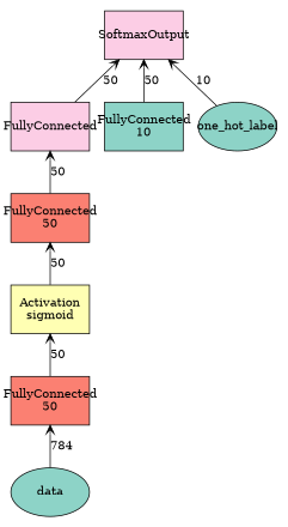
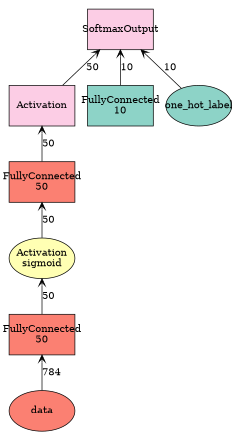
  digraph {
    node [fillcolor="#8dd3c7" fixedsize=true shape=box style=filled]
    edge [arrowtail=open dir=back]
-   n1 [height=0.8034 label=data shape=oval width=1.3]
+   n1 [fillcolor="#fb8072" height=0.8034 label=data shape=oval width=1.3]
    n2 [fillcolor="#fb8072" height=0.8034 label="FullyConnected\n50" width=1.3]
-   n3 [fillcolor="#ffffb3" height=0.8034 label="Activation\nsigmoid" width=1.3]
+   n3 [fillcolor="#ffffb3" height=0.8034 label="Activation\nsigmoid" shape=ellipse width=1.3]
    n4 [fillcolor="#fb8072" height=0.8034 label="FullyConnected\n50" width=1.3]
-   n5 [fillcolor="#fccde5" height=0.8034 label=FullyConnected width=1.3]
+   n5 [fillcolor="#fccde5" height=0.8034 label=Activation width=1.3]
    n6 [height=0.8034 label="FullyConnected\n10" width=1.3]
    n7 [height=0.8034 label=one_hot_label shape=oval width=1.3]
    n8 [fillcolor="#fccde5" height=0.8034 label=SoftmaxOutput width=1.3]
    n2 -> n1 [label=784]
    n3 -> n2 [label=50]
    n4 -> n3 [label=50]
    n5 -> n4 [label=50]
    n8 -> n5 [label=50]
-   n8 -> n6 [label=50]
+   n8 -> n6 [label=10]
    n8 -> n7 [label=10]
  }
